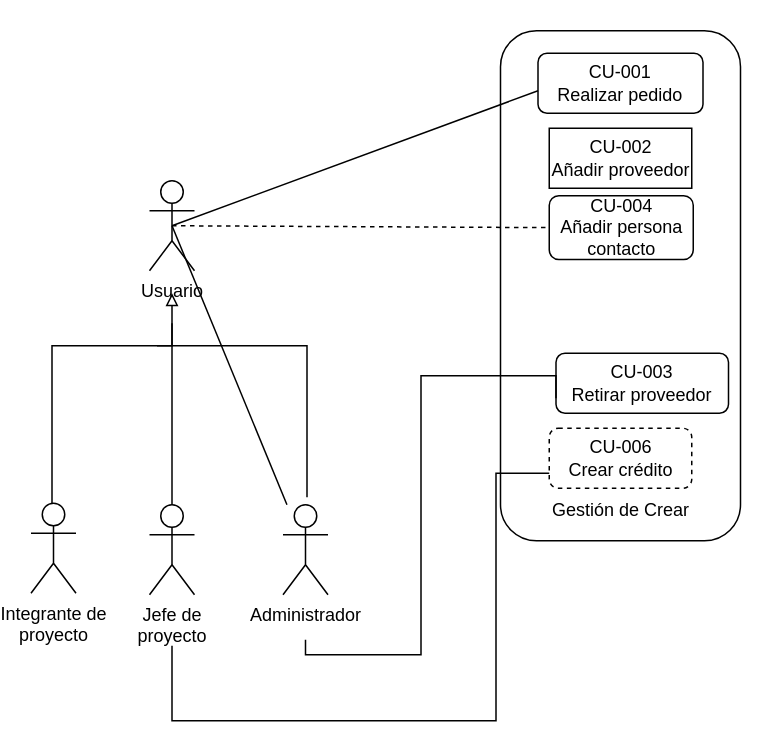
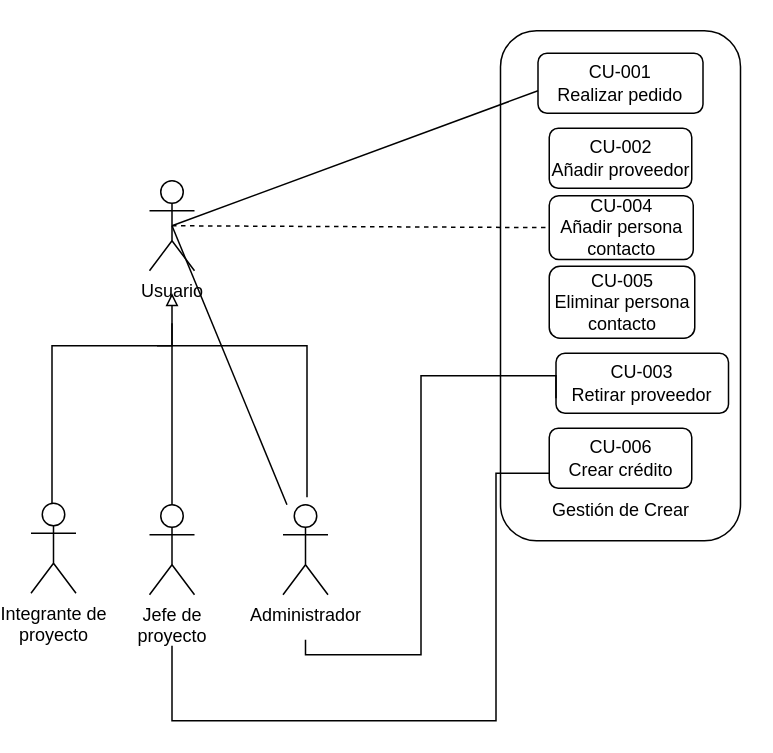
  <mxCell id="0" />
  <mxCell id="1" parent="0" />
  <mxCell id="2" value="" style="rounded=1;whiteSpace=wrap;html=1;" vertex="1" parent="1"><mxGeometry x="333" y="20" width="160" height="340" as="geometry" /></mxCell>
  <mxCell id="3" value="Usuario" style="shape=umlActor;verticalLabelPosition=bottom;verticalAlign=top;html=1;outlineConnect=0;" vertex="1" parent="1"><mxGeometry x="99" y="120" width="30" height="60" as="geometry" /></mxCell>
- <mxCell id="4" value="CU-002&lt;br&gt;Añadir proveedor" style="whiteSpace=wrap;html=1;rounded=0;" vertex="1" parent="1"><mxGeometry x="365.5" y="85" width="95" height="40" as="geometry" /></mxCell>
+ <mxCell id="4" value="CU-002&lt;br&gt;Añadir proveedor" style="rounded=1;whiteSpace=wrap;html=1;" vertex="1" parent="1"><mxGeometry x="365.5" y="85" width="95" height="40" as="geometry" /></mxCell>
  <mxCell id="5" value="CU-003&lt;br&gt;Retirar proveedor" style="rounded=1;whiteSpace=wrap;html=1;" vertex="1" parent="1"><mxGeometry x="370" y="235" width="115" height="40" as="geometry" /></mxCell>
  <mxCell id="6" value="CU-004&lt;br&gt;Añadir persona contacto" style="rounded=1;whiteSpace=wrap;html=1;" vertex="1" parent="1"><mxGeometry x="365.5" y="130" width="96" height="42.5" as="geometry" /></mxCell>
- <mxCell id="7" value="CU-006&lt;br&gt;Crear crédito" style="rounded=1;whiteSpace=wrap;html=1;dashed=1;" vertex="1" parent="1"><mxGeometry x="365.5" y="285" width="95" height="40" as="geometry" /></mxCell>
+ <mxCell id="7" value="CU-006&lt;br&gt;Crear crédito" style="rounded=1;whiteSpace=wrap;html=1;" vertex="1" parent="1"><mxGeometry x="365.5" y="285" width="95" height="40" as="geometry" /></mxCell>
  <mxCell id="8" value="CU-001&lt;br&gt;Realizar pedido" style="rounded=1;whiteSpace=wrap;html=1;" vertex="1" parent="1"><mxGeometry x="358" y="35" width="110" height="40" as="geometry" /></mxCell>
  <mxCell id="9" value="Administrador" style="shape=umlActor;verticalLabelPosition=bottom;verticalAlign=top;html=1;outlineConnect=0;" vertex="1" parent="1"><mxGeometry x="188" y="336" width="30" height="60" as="geometry" /></mxCell>
  <mxCell id="10" style="edgeStyle=orthogonalEdgeStyle;rounded=0;orthogonalLoop=1;jettySize=auto;html=1;startArrow=none;startFill=0;endArrow=none;endFill=0;entryX=0;entryY=0.75;entryDx=0;entryDy=0;" edge="1" parent="1" target="5"><mxGeometry relative="1" as="geometry"><mxPoint x="360" y="258" as="targetPoint" /><Array as="points"><mxPoint x="203" y="436" /><mxPoint x="280" y="436" /><mxPoint x="280" y="250" /><mxPoint x="370" y="250" /></Array><mxPoint x="203" y="426" as="sourcePoint" /></mxGeometry></mxCell>
  <mxCell id="11" value="Integrante de&lt;br&gt;proyecto" style="shape=umlActor;verticalLabelPosition=bottom;verticalAlign=top;html=1;outlineConnect=0;" vertex="1" parent="1"><mxGeometry x="20" y="335" width="30" height="60" as="geometry" /></mxCell>
  <mxCell id="12" value="" style="endArrow=block;html=1;startArrow=none;startFill=0;endFill=0;rounded=0;" edge="1" parent="1"><mxGeometry width="50" height="50" relative="1" as="geometry"><mxPoint x="34" y="335" as="sourcePoint" /><mxPoint x="114" y="195" as="targetPoint" /><Array as="points"><mxPoint x="34" y="230" /><mxPoint x="114" y="230" /></Array></mxGeometry></mxCell>
  <mxCell id="13" value="" style="endArrow=none;html=1;rounded=0;" edge="1" parent="1"><mxGeometry width="50" height="50" relative="1" as="geometry"><mxPoint x="204" y="331" as="sourcePoint" /><mxPoint x="104" y="230" as="targetPoint" /><Array as="points"><mxPoint x="204" y="230" /></Array></mxGeometry></mxCell>
  <mxCell id="14" value="" style="endArrow=none;html=1;exitX=0.5;exitY=0.5;exitDx=0;exitDy=0;exitPerimeter=0;" edge="1" parent="1" source="3" target="9"><mxGeometry width="50" height="50" relative="1" as="geometry"><mxPoint x="553" y="315" as="sourcePoint" /><mxPoint x="613" y="295" as="targetPoint" /></mxGeometry></mxCell>
  <mxCell id="15" value="" style="endArrow=none;html=1;entryX=0;entryY=0.5;entryDx=0;entryDy=0;exitX=0.5;exitY=0.5;exitDx=0;exitDy=0;exitPerimeter=0;dashed=1;" edge="1" parent="1" source="3" target="6"><mxGeometry width="50" height="50" relative="1" as="geometry"><mxPoint x="553" y="315" as="sourcePoint" /><mxPoint x="633" y="345" as="targetPoint" /></mxGeometry></mxCell>
+ <mxCell id="16" value="CU-005&lt;br&gt;Eliminar persona contacto" style="rounded=1;whiteSpace=wrap;html=1;" vertex="1" parent="1"><mxGeometry x="365.5" y="177" width="97" height="48" as="geometry" /></mxCell>
  <mxCell id="17" value="" style="endArrow=none;html=1;entryX=0;entryY=0.75;entryDx=0;entryDy=0;rounded=0;" edge="1" parent="1" target="7"><mxGeometry width="50" height="50" relative="1" as="geometry"><mxPoint x="114" y="430" as="sourcePoint" /><mxPoint x="373" as="targetPoint" y="245" /><Array as="points"><mxPoint x="114" y="480" /><mxPoint x="180" y="480" /><mxPoint x="330" y="480" /><mxPoint x="330" y="315" /></Array></mxGeometry></mxCell>
  <mxCell id="18" value="Gestión de Crear" style="text;html=1;align=center;verticalAlign=middle;resizable=0;points=[];autosize=1;" vertex="1" parent="1"><mxGeometry x="353" y="330" width="120" height="20" as="geometry" /></mxCell>
  <mxCell id="19" value="" style="endArrow=none;html=1;entryX=0;entryY=0.75;entryDx=0;entryDy=0;exitX=0.5;exitY=0.5;exitDx=0;exitDy=0;exitPerimeter=0;" edge="1" parent="1" source="3"><mxGeometry width="50" height="50" relative="1" as="geometry"><mxPoint x="203" y="145" as="sourcePoint" /><mxPoint x="358" y="60" as="targetPoint" /></mxGeometry></mxCell>
  <mxCell id="20" value="" style="endArrow=none;startArrow=none;html=1;startFill=0;endFill=0;exitX=0.5;exitY=0;exitDx=0;exitDy=0;exitPerimeter=0;" edge="1" parent="1" source="21"><mxGeometry width="50" height="50" relative="1" as="geometry"><mxPoint x="114" y="325" as="sourcePoint" /><mxPoint x="114" y="215" as="targetPoint" /></mxGeometry></mxCell>
  <mxCell id="21" value="Jefe de&lt;br&gt;proyecto" style="shape=umlActor;verticalLabelPosition=bottom;verticalAlign=top;html=1;outlineConnect=0;" vertex="1" parent="1"><mxGeometry x="99" y="336" width="30" height="60" as="geometry" /></mxCell>
